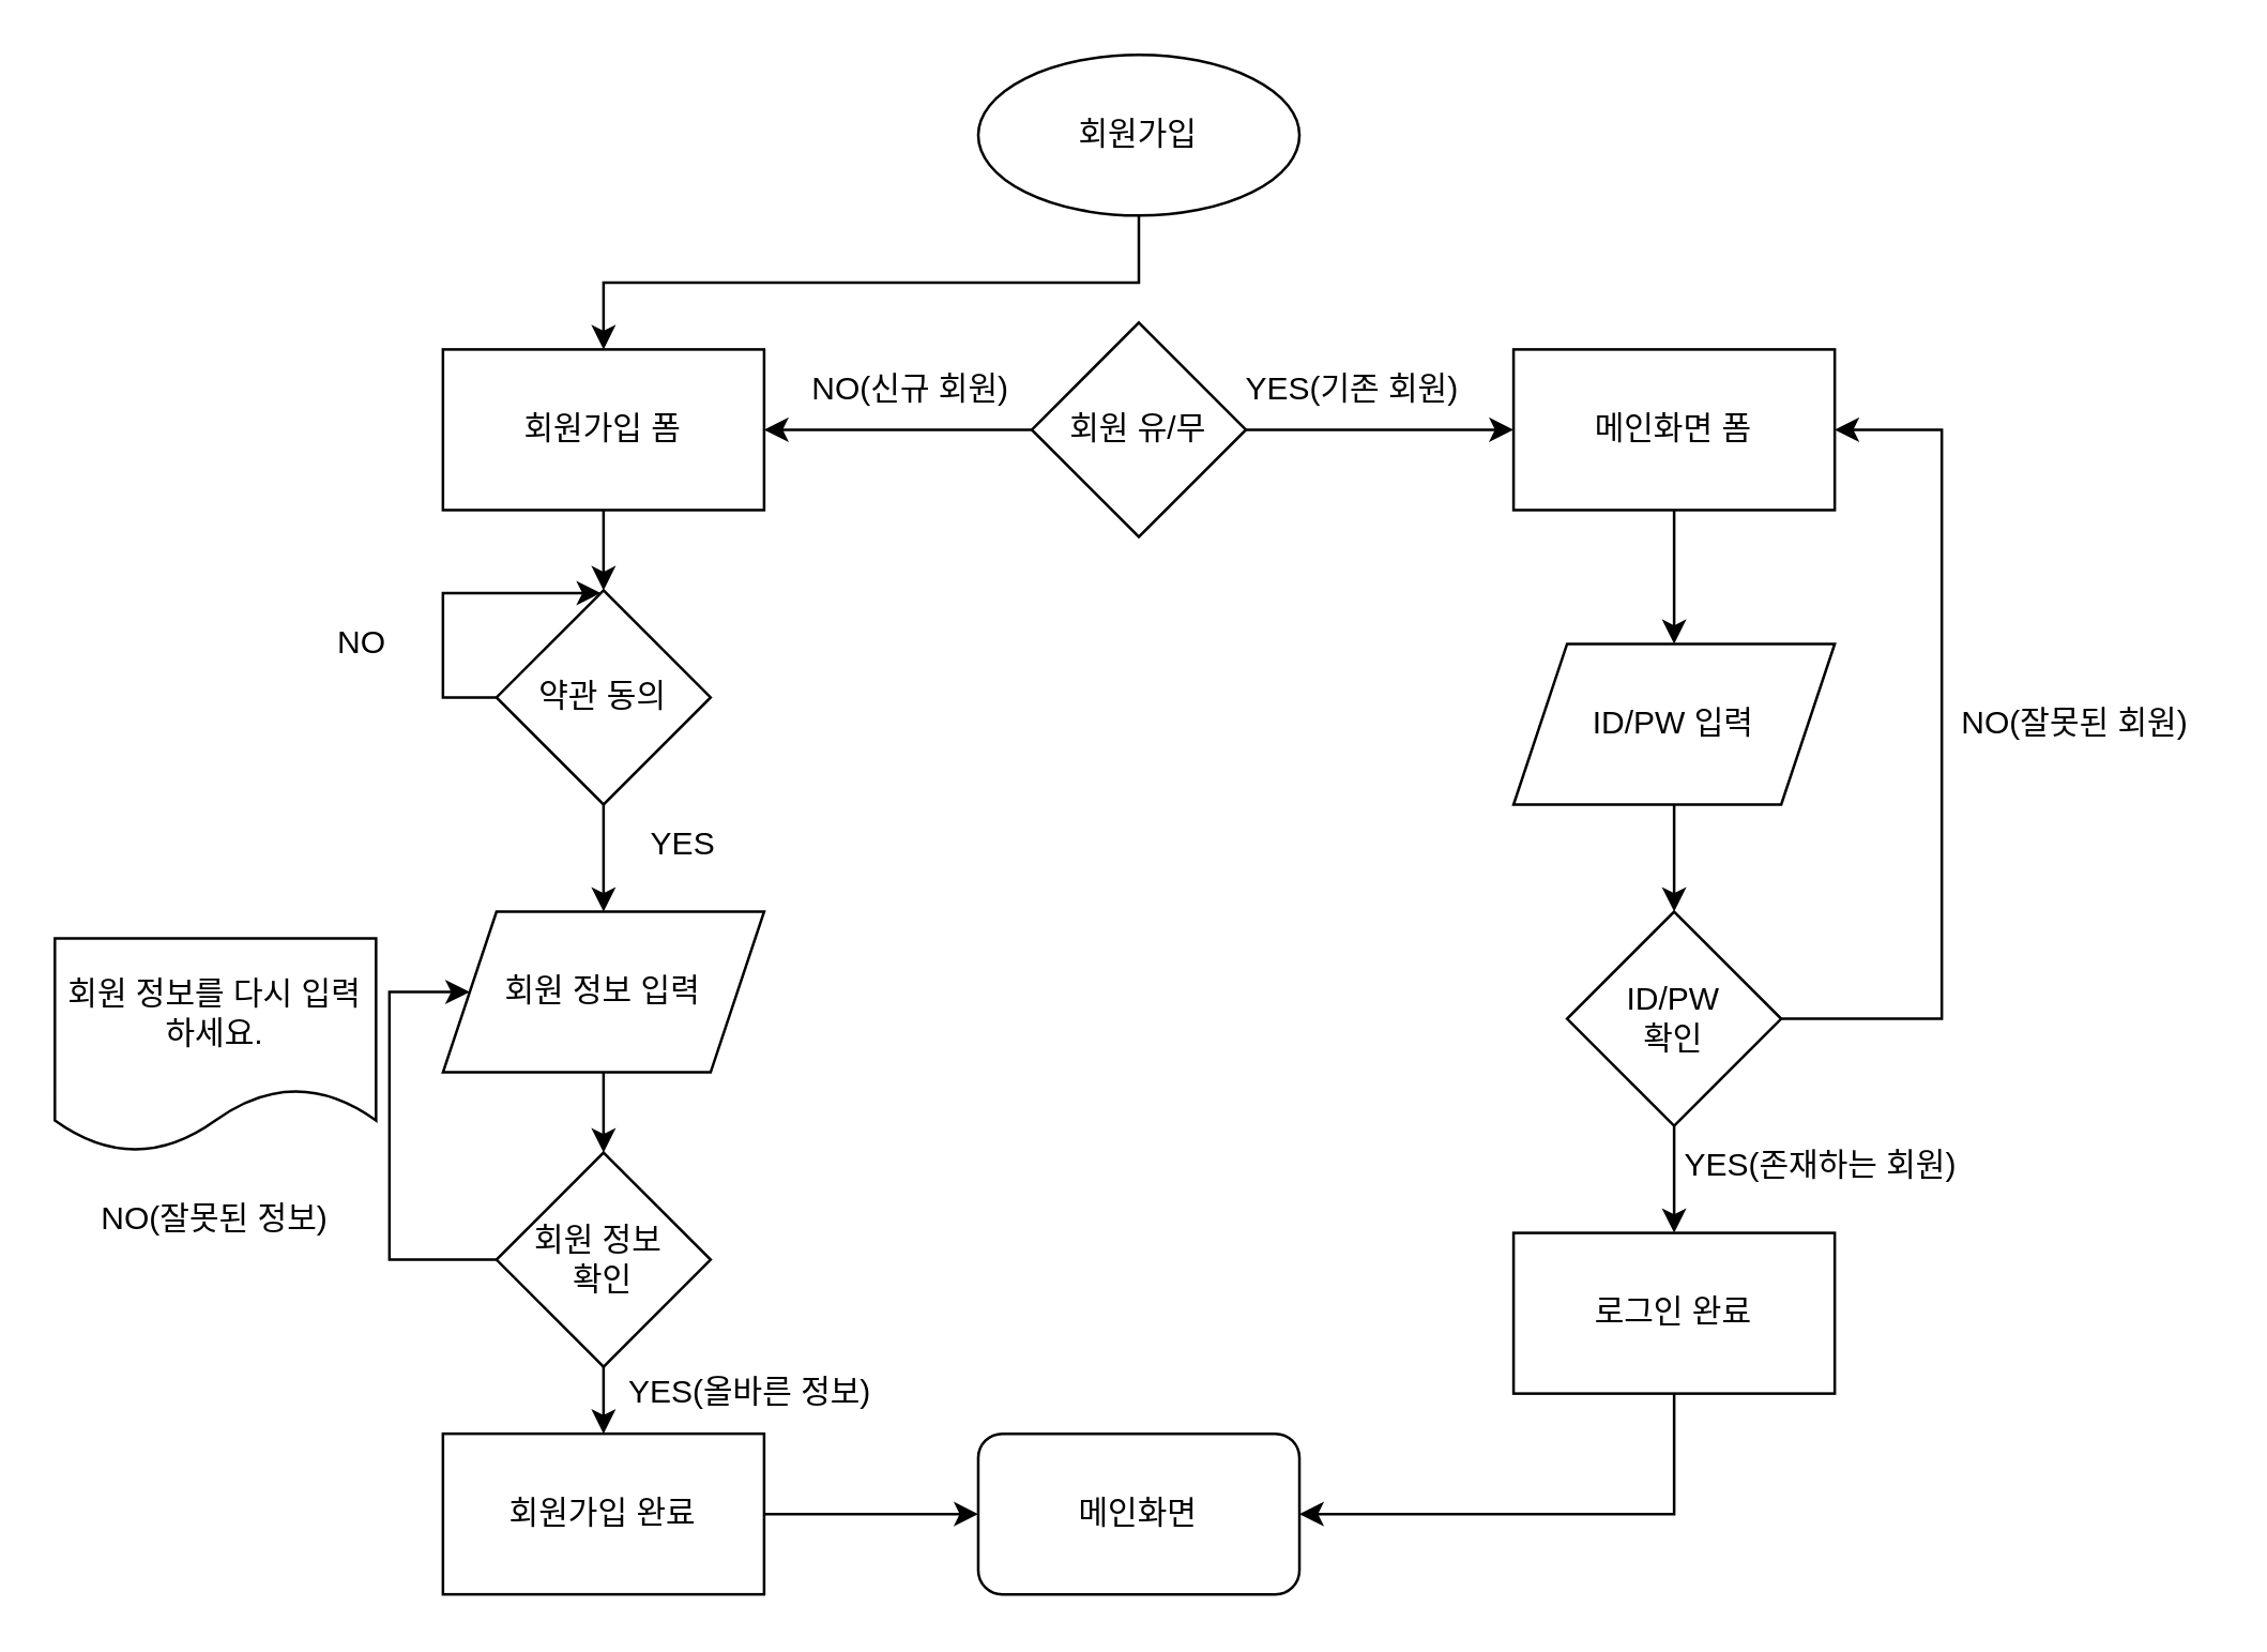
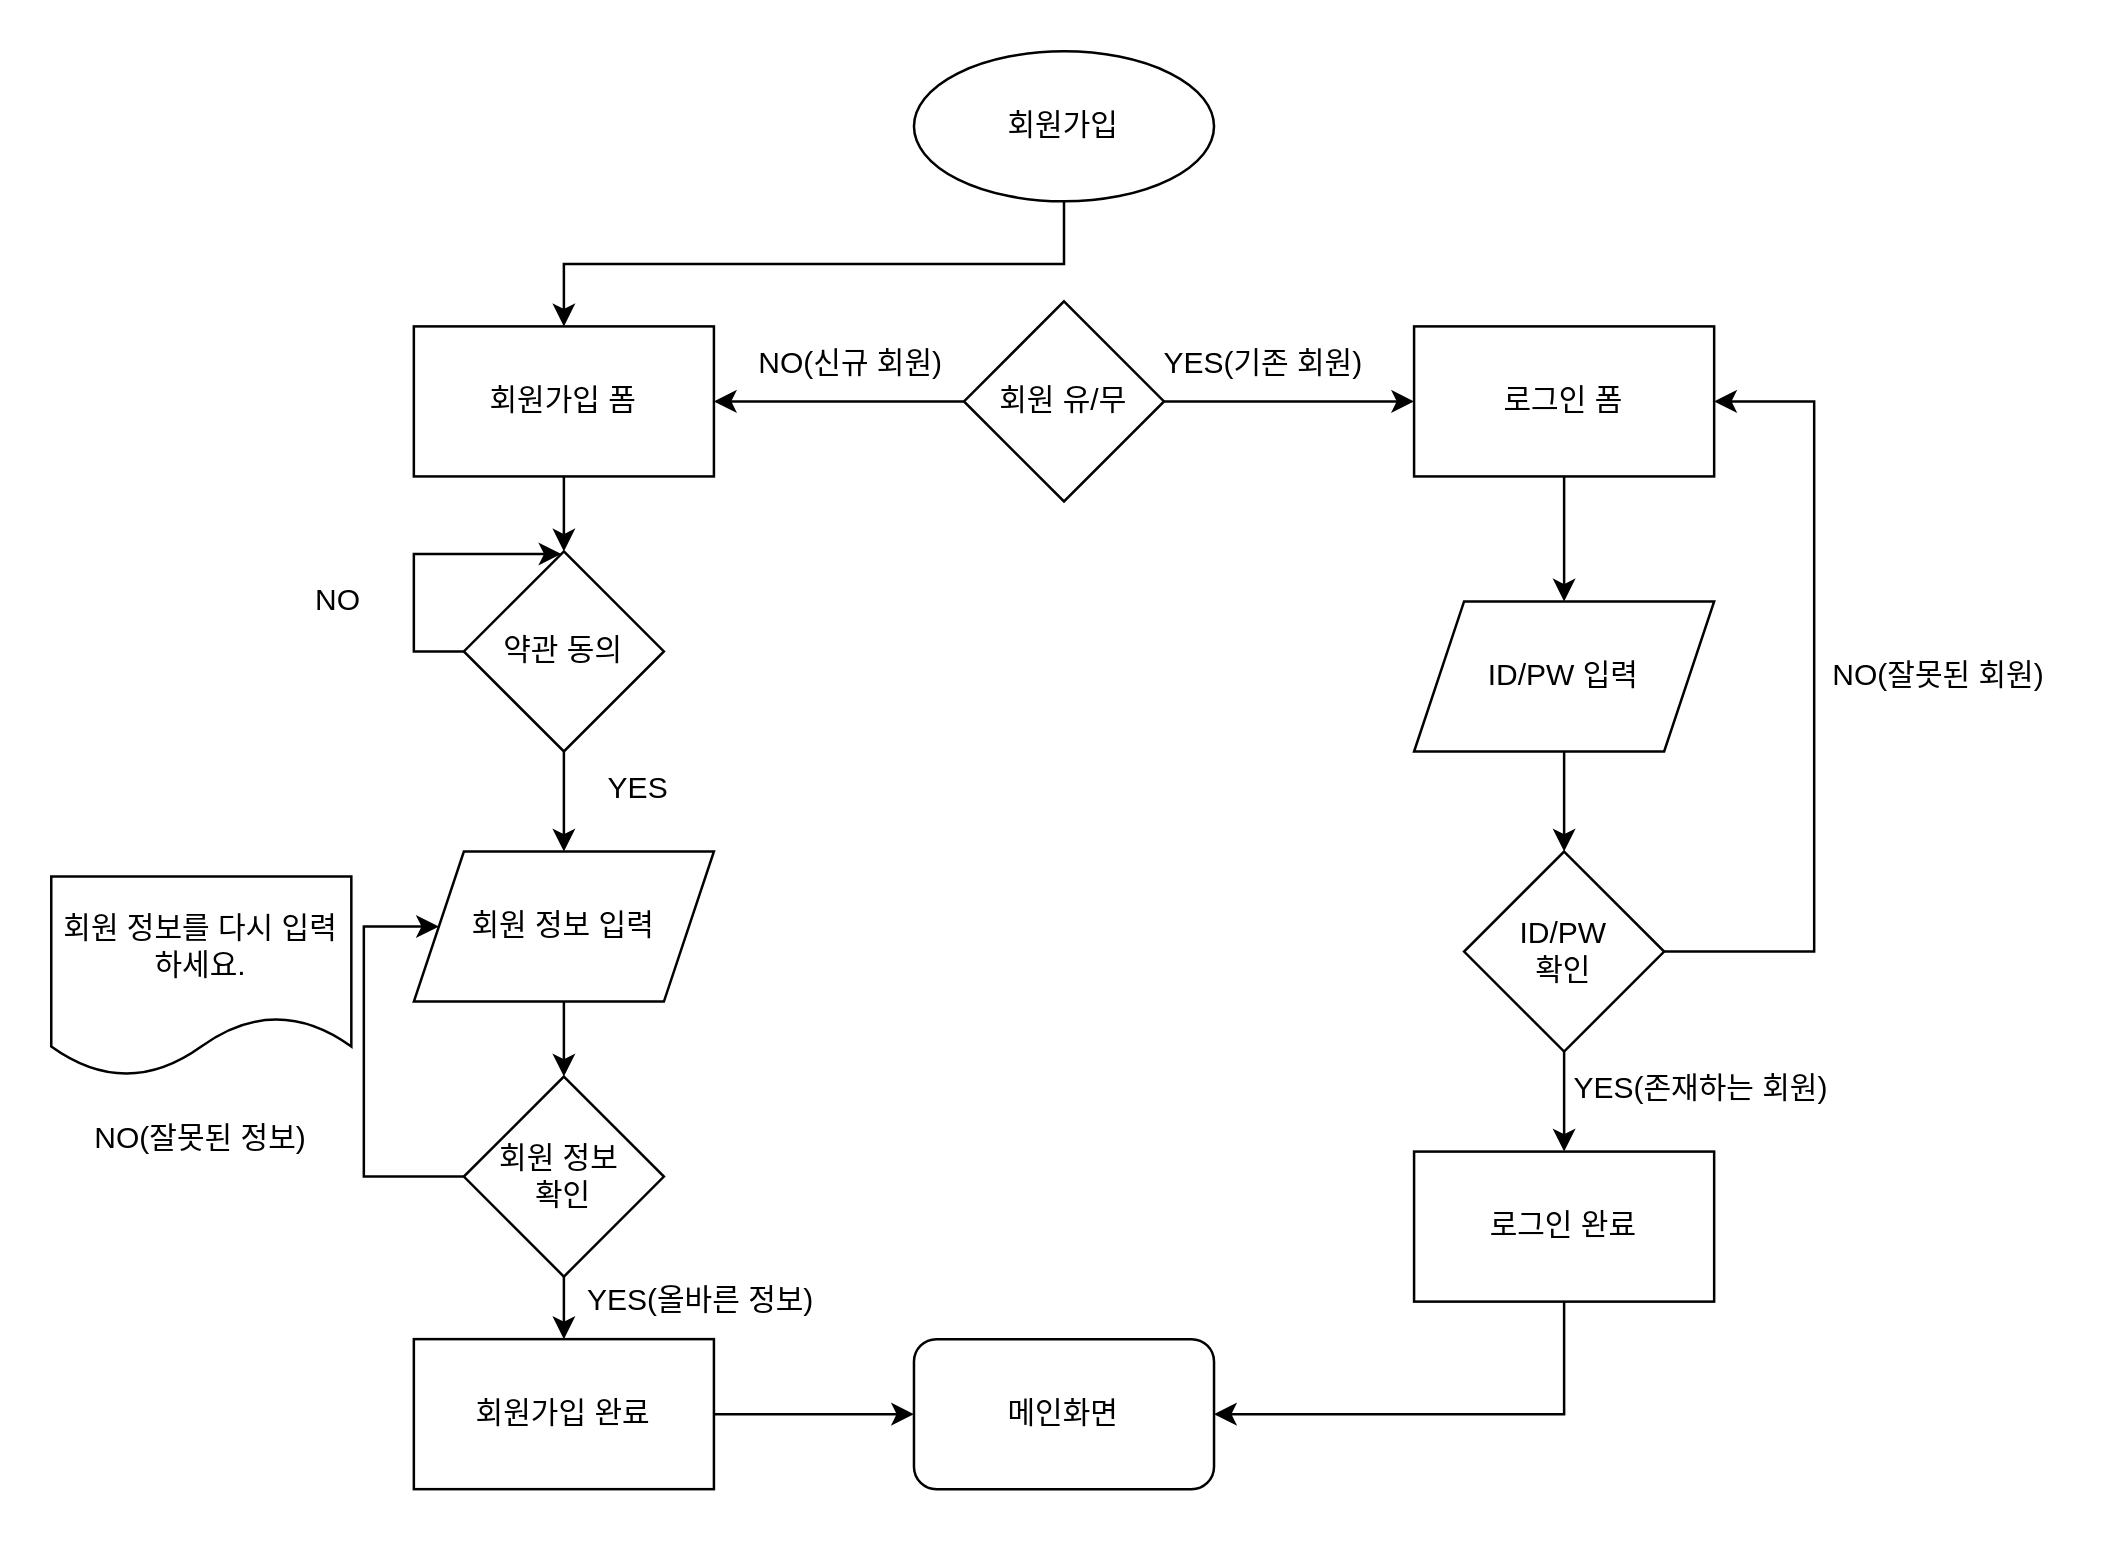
  <mxCell id="0" />
  <mxCell id="1" parent="0" />
  <mxCell id="2" style="edgeStyle=orthogonalEdgeStyle;rounded=0;orthogonalLoop=1;jettySize=auto;html=1;exitX=0.5;exitY=1;exitDx=0;exitDy=0;" edge="1" parent="1" source="3" target="10"><mxGeometry relative="1" as="geometry" /></mxCell>
  <mxCell id="3" value="회원가입" style="ellipse;whiteSpace=wrap;html=1;" vertex="1" parent="1"><mxGeometry x="365" y="20" width="120" height="60" as="geometry" /></mxCell>
  <mxCell id="4" style="edgeStyle=orthogonalEdgeStyle;rounded=0;orthogonalLoop=1;jettySize=auto;html=1;exitX=1;exitY=0.5;exitDx=0;exitDy=0;" edge="1" parent="1" source="6"><mxGeometry relative="1" as="geometry"><mxPoint x="565" y="160" as="targetPoint" /></mxGeometry></mxCell>
  <mxCell id="5" style="edgeStyle=orthogonalEdgeStyle;rounded=0;orthogonalLoop=1;jettySize=auto;html=1;exitX=0;exitY=0.5;exitDx=0;exitDy=0;" edge="1" parent="1" source="6"><mxGeometry relative="1" as="geometry"><mxPoint x="285" y="160" as="targetPoint" /></mxGeometry></mxCell>
  <mxCell id="6" value="회원 유/무" style="rhombus;whiteSpace=wrap;html=1;" vertex="1" parent="1"><mxGeometry x="385" y="120" width="80" height="80" as="geometry" /></mxCell>
  <mxCell id="7" value="YES(기존 회원)" style="text;html=1;align=center;verticalAlign=middle;whiteSpace=wrap;rounded=0;" vertex="1" parent="1"><mxGeometry x="455" y="130" width="100" height="30" as="geometry" /></mxCell>
  <mxCell id="8" value="NO(신규 회원)" style="text;html=1;align=center;verticalAlign=middle;whiteSpace=wrap;rounded=0;" vertex="1" parent="1"><mxGeometry x="295" y="130" width="90" height="30" as="geometry" /></mxCell>
  <mxCell id="9" style="edgeStyle=orthogonalEdgeStyle;rounded=0;orthogonalLoop=1;jettySize=auto;html=1;exitX=0.5;exitY=1;exitDx=0;exitDy=0;entryX=0.5;entryY=0;entryDx=0;entryDy=0;" edge="1" parent="1" source="10" target="13"><mxGeometry relative="1" as="geometry" /></mxCell>
  <mxCell id="10" value="회원가입 폼" style="rounded=0;whiteSpace=wrap;html=1;" vertex="1" parent="1"><mxGeometry x="165" y="130" width="120" height="60" as="geometry" /></mxCell>
  <mxCell id="11" style="edgeStyle=orthogonalEdgeStyle;rounded=0;orthogonalLoop=1;jettySize=auto;html=1;exitX=0.5;exitY=1;exitDx=0;exitDy=0;entryX=0.5;entryY=0;entryDx=0;entryDy=0;" edge="1" parent="1" source="13" target="15"><mxGeometry relative="1" as="geometry" /></mxCell>
  <mxCell id="12" style="edgeStyle=orthogonalEdgeStyle;rounded=0;orthogonalLoop=1;jettySize=auto;html=1;exitX=0;exitY=0.5;exitDx=0;exitDy=0;" edge="1" parent="1" source="13" target="13"><mxGeometry relative="1" as="geometry"><mxPoint x="175" y="220" as="targetPoint" /><Array as="points"><mxPoint x="165" y="260" /><mxPoint x="165" y="221" /></Array></mxGeometry></mxCell>
  <mxCell id="13" value="약관 동의" style="rhombus;whiteSpace=wrap;html=1;" vertex="1" parent="1"><mxGeometry x="185" y="220" width="80" height="80" as="geometry" /></mxCell>
  <mxCell id="14" style="edgeStyle=orthogonalEdgeStyle;rounded=0;orthogonalLoop=1;jettySize=auto;html=1;exitX=0.5;exitY=1;exitDx=0;exitDy=0;entryX=0.5;entryY=0;entryDx=0;entryDy=0;" edge="1" parent="1" source="15" target="37"><mxGeometry relative="1" as="geometry" /></mxCell>
  <mxCell id="15" value="회원 정보 입력" style="shape=parallelogram;perimeter=parallelogramPerimeter;whiteSpace=wrap;html=1;fixedSize=1;" vertex="1" parent="1"><mxGeometry x="165" y="340" width="120" height="60" as="geometry" /></mxCell>
  <mxCell id="16" value="YES" style="text;html=1;align=center;verticalAlign=middle;whiteSpace=wrap;rounded=0;" vertex="1" parent="1"><mxGeometry x="225" y="300" width="60" height="30" as="geometry" /></mxCell>
  <mxCell id="17" style="edgeStyle=orthogonalEdgeStyle;rounded=0;orthogonalLoop=1;jettySize=auto;html=1;exitX=0.5;exitY=1;exitDx=0;exitDy=0;entryX=0.5;entryY=0;entryDx=0;entryDy=0;" edge="1" parent="1" source="18" target="20"><mxGeometry relative="1" as="geometry" /></mxCell>
- <mxCell id="18" value="메인화면 폼" style="rounded=0;whiteSpace=wrap;html=1;" vertex="1" parent="1"><mxGeometry x="565" y="130" width="120" height="60" as="geometry" /></mxCell>
+ <mxCell id="18" value="로그인 폼" style="rounded=0;whiteSpace=wrap;html=1;" vertex="1" parent="1"><mxGeometry x="565" y="130" width="120" height="60" as="geometry" /></mxCell>
  <mxCell id="19" style="edgeStyle=orthogonalEdgeStyle;rounded=0;orthogonalLoop=1;jettySize=auto;html=1;exitX=0.5;exitY=1;exitDx=0;exitDy=0;entryX=0.5;entryY=0;entryDx=0;entryDy=0;" edge="1" parent="1" source="20" target="23"><mxGeometry relative="1" as="geometry" /></mxCell>
  <mxCell id="20" value="ID/PW 입력" style="shape=parallelogram;perimeter=parallelogramPerimeter;whiteSpace=wrap;html=1;fixedSize=1;" vertex="1" parent="1"><mxGeometry x="565" y="240" width="120" height="60" as="geometry" /></mxCell>
  <mxCell id="21" style="edgeStyle=orthogonalEdgeStyle;rounded=0;orthogonalLoop=1;jettySize=auto;html=1;exitX=0.5;exitY=1;exitDx=0;exitDy=0;" edge="1" parent="1" source="23"><mxGeometry relative="1" as="geometry"><mxPoint x="625" y="460" as="targetPoint" /></mxGeometry></mxCell>
  <mxCell id="22" style="edgeStyle=orthogonalEdgeStyle;rounded=0;orthogonalLoop=1;jettySize=auto;html=1;exitX=1;exitY=0.5;exitDx=0;exitDy=0;entryX=1;entryY=0.5;entryDx=0;entryDy=0;" edge="1" parent="1" source="23" target="18"><mxGeometry relative="1" as="geometry"><Array as="points"><mxPoint x="725" y="380" /><mxPoint x="725" y="160" /></Array></mxGeometry></mxCell>
  <mxCell id="23" value="ID/PW&lt;div&gt;확인&lt;/div&gt;" style="rhombus;whiteSpace=wrap;html=1;" vertex="1" parent="1"><mxGeometry x="585" y="340" width="80" height="80" as="geometry" /></mxCell>
  <mxCell id="24" style="edgeStyle=orthogonalEdgeStyle;rounded=0;orthogonalLoop=1;jettySize=auto;html=1;exitX=0.5;exitY=1;exitDx=0;exitDy=0;entryX=1;entryY=0.5;entryDx=0;entryDy=0;" edge="1" parent="1" source="25" target="35"><mxGeometry relative="1" as="geometry" /></mxCell>
  <mxCell id="25" value="로그인 완료" style="rounded=0;whiteSpace=wrap;html=1;" vertex="1" parent="1"><mxGeometry x="565" y="460" width="120" height="60" as="geometry" /></mxCell>
  <mxCell id="26" value="YES(존재하는 회원)" style="text;html=1;align=center;verticalAlign=middle;whiteSpace=wrap;rounded=0;" vertex="1" parent="1"><mxGeometry x="625" y="420" width="110" height="30" as="geometry" /></mxCell>
  <mxCell id="27" value="NO(잘못된 회원)" style="text;html=1;align=center;verticalAlign=middle;whiteSpace=wrap;rounded=0;" vertex="1" parent="1"><mxGeometry x="725" y="255" width="100" height="30" as="geometry" /></mxCell>
  <mxCell id="28" value="NO" style="text;html=1;align=center;verticalAlign=middle;whiteSpace=wrap;rounded=0;" vertex="1" parent="1"><mxGeometry x="105" y="225" width="60" height="30" as="geometry" /></mxCell>
  <mxCell id="29" style="edgeStyle=orthogonalEdgeStyle;rounded=0;orthogonalLoop=1;jettySize=auto;html=1;exitX=1;exitY=0.5;exitDx=0;exitDy=0;entryX=0;entryY=0.5;entryDx=0;entryDy=0;" edge="1" parent="1" source="30" target="35"><mxGeometry relative="1" as="geometry" /></mxCell>
  <mxCell id="30" value="회원가입 완료" style="rounded=0;whiteSpace=wrap;html=1;" vertex="1" parent="1"><mxGeometry x="165" y="535" width="120" height="60" as="geometry" /></mxCell>
  <mxCell id="31" style="edgeStyle=orthogonalEdgeStyle;rounded=0;orthogonalLoop=1;jettySize=auto;html=1;exitX=0;exitY=0.5;exitDx=0;exitDy=0;entryX=0;entryY=0.5;entryDx=0;entryDy=0;" edge="1" parent="1" source="37" target="15"><mxGeometry relative="1" as="geometry"><mxPoint x="145" y="310" as="targetPoint" /><Array as="points"><mxPoint x="145" y="470" /><mxPoint x="145" y="370" /></Array></mxGeometry></mxCell>
  <mxCell id="32" value="YES(올바른 정보)" style="text;html=1;align=center;verticalAlign=middle;whiteSpace=wrap;rounded=0;" vertex="1" parent="1"><mxGeometry x="225" y="505" width="110" height="30" as="geometry" /></mxCell>
  <mxCell id="33" value="회원 정보를 다시 입력하세요." style="shape=document;whiteSpace=wrap;html=1;boundedLbl=1;" vertex="1" parent="1"><mxGeometry x="20" y="350" width="120" height="80" as="geometry" /></mxCell>
  <mxCell id="34" value="NO(잘못된 정보)" style="text;html=1;align=center;verticalAlign=middle;whiteSpace=wrap;rounded=0;" vertex="1" parent="1"><mxGeometry x="25" y="440" width="110" height="30" as="geometry" /></mxCell>
  <mxCell id="35" value="메인화면" style="rounded=1;whiteSpace=wrap;html=1;" vertex="1" parent="1"><mxGeometry x="365" y="535" width="120" height="60" as="geometry" /></mxCell>
  <mxCell id="36" style="edgeStyle=orthogonalEdgeStyle;rounded=0;orthogonalLoop=1;jettySize=auto;html=1;exitX=0.5;exitY=1;exitDx=0;exitDy=0;entryX=0.5;entryY=0;entryDx=0;entryDy=0;" edge="1" parent="1" source="37" target="30"><mxGeometry relative="1" as="geometry" /></mxCell>
  <mxCell id="37" value="회원 정보&amp;nbsp;&lt;div&gt;확인&lt;/div&gt;" style="rhombus;whiteSpace=wrap;html=1;" vertex="1" parent="1"><mxGeometry x="185" y="430" width="80" height="80" as="geometry" /></mxCell>
